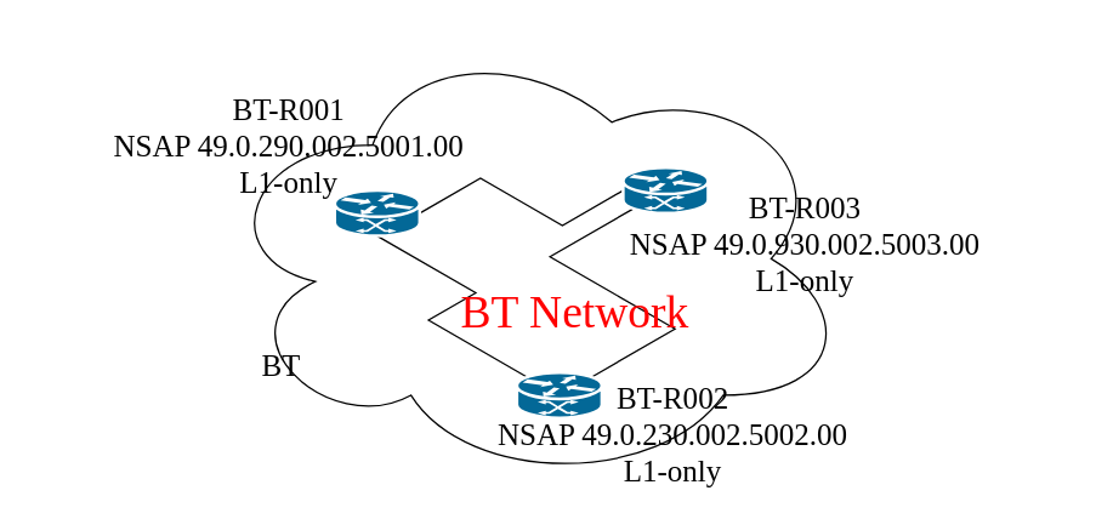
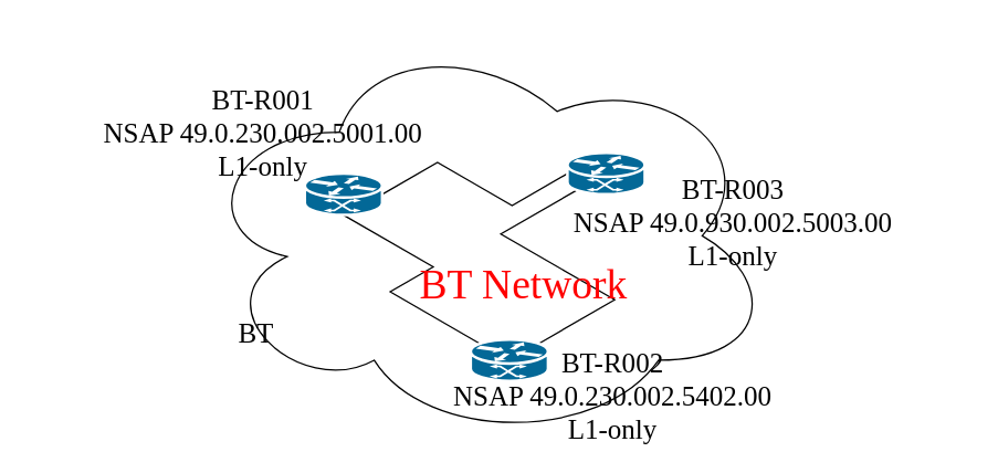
  <mxCell id="0" />
  <mxCell id="1" parent="0" />
  <mxCell id="2" value="" style="ellipse;shape=cloud;whiteSpace=wrap;html=1;fontFamily=Times New Roman;" parent="1" vertex="1"><mxGeometry x="140" y="20" width="420" height="300" as="geometry" /></mxCell>
  <mxCell id="3" style="rounded=0;orthogonalLoop=1;jettySize=auto;html=1;exitX=0.5;exitY=1;exitDx=0;exitDy=0;exitPerimeter=0;entryX=0.12;entryY=0.1;entryDx=0;entryDy=0;entryPerimeter=0;endArrow=none;endFill=0;edgeStyle=isometricEdgeStyle;elbow=vertical;fontFamily=Times New Roman;" parent="1" source="5" target="7" edge="1"><mxGeometry relative="1" as="geometry" /></mxCell>
  <mxCell id="4" style="edgeStyle=isometricEdgeStyle;rounded=0;orthogonalLoop=1;jettySize=auto;html=1;exitX=1;exitY=0.5;exitDx=0;exitDy=0;exitPerimeter=0;entryX=0;entryY=0.5;entryDx=0;entryDy=0;entryPerimeter=0;endArrow=none;endFill=0;jumpSize=6;fontFamily=Times New Roman;" parent="1" source="5" target="8" edge="1"><mxGeometry relative="1" as="geometry" /></mxCell>
  <mxCell id="5" value="" style="shape=mxgraph.cisco.routers.atm_router;html=1;pointerEvents=1;dashed=0;fillColor=#036897;strokeColor=#ffffff;strokeWidth=2;verticalLabelPosition=bottom;verticalAlign=top;align=center;outlineConnect=0;fontFamily=Times New Roman;" parent="1" vertex="1"><mxGeometry x="220" y="125" width="56" height="30" as="geometry" /></mxCell>
  <mxCell id="6" style="edgeStyle=isometricEdgeStyle;rounded=0;orthogonalLoop=1;jettySize=auto;html=1;exitX=0.88;exitY=0.1;exitDx=0;exitDy=0;exitPerimeter=0;entryX=0.12;entryY=0.9;entryDx=0;entryDy=0;entryPerimeter=0;endArrow=none;endFill=0;fontFamily=Times New Roman;" parent="1" source="7" target="8" edge="1"><mxGeometry relative="1" as="geometry" /></mxCell>
  <mxCell id="7" value="" style="shape=mxgraph.cisco.routers.atm_router;html=1;pointerEvents=1;dashed=0;fillColor=#036897;strokeColor=#ffffff;strokeWidth=2;verticalLabelPosition=bottom;verticalAlign=top;align=center;outlineConnect=0;fontFamily=Times New Roman;" parent="1" vertex="1"><mxGeometry x="340" y="245" width="56" height="30" as="geometry" /></mxCell>
  <mxCell id="8" value="" style="shape=mxgraph.cisco.routers.atm_router;html=1;pointerEvents=1;dashed=0;fillColor=#036897;strokeColor=#ffffff;strokeWidth=2;verticalLabelPosition=bottom;verticalAlign=top;align=center;outlineConnect=0;fontFamily=Times New Roman;" parent="1" vertex="1"><mxGeometry x="410" y="110" width="56" height="30" as="geometry" /></mxCell>
  <mxCell id="9" value="BT" style="text;html=1;strokeColor=none;fillColor=none;align=center;verticalAlign=middle;whiteSpace=wrap;rounded=0;fontSize=20;fontFamily=Times New Roman;" parent="1" vertex="1"><mxGeometry x="165" y="230" width="40" height="20" as="geometry" /></mxCell>
- <mxCell id="10" value="BT-R001&lt;br&gt;NSAP 49.0.290.002.5001.00&lt;br&gt;L1-only" style="text;html=1;strokeColor=none;fillColor=none;align=center;verticalAlign=middle;whiteSpace=wrap;rounded=0;fontSize=20;fontFamily=Times New Roman;" parent="1" vertex="1"><mxGeometry x="20" y="85" width="340" height="20" as="geometry" /></mxCell>
+ <mxCell id="10" value="BT-R001&lt;br&gt;NSAP 49.0.230.002.5001.00&lt;br&gt;L1-only" style="text;html=1;strokeColor=none;fillColor=none;align=center;verticalAlign=middle;whiteSpace=wrap;rounded=0;fontSize=20;fontFamily=Times New Roman;" parent="1" vertex="1"><mxGeometry x="20" y="85" width="340" height="20" as="geometry" /></mxCell>
  <mxCell id="11" value="BT Network" style="text;html=1;strokeColor=none;fillColor=none;align=center;verticalAlign=middle;whiteSpace=wrap;rounded=0;fontSize=30;fontFamily=Times New Roman;fontColor=#FF0000;" parent="1" vertex="1"><mxGeometry x="285" y="195" width="187" height="20" as="geometry" /></mxCell>
  <mxCell id="12" value="BT-R003&lt;br&gt;NSAP 49.0.930.002.5003.00&lt;br&gt;L1-only" style="text;html=1;strokeColor=none;fillColor=none;align=center;verticalAlign=middle;whiteSpace=wrap;rounded=0;fontSize=20;fontFamily=Times New Roman;" parent="1" vertex="1"><mxGeometry x="360" y="150" width="340" height="20" as="geometry" /></mxCell>
- <mxCell id="13" value="BT-R002&lt;br&gt;NSAP 49.0.230.002.5002.00&lt;br&gt;L1-only" style="text;html=1;strokeColor=none;fillColor=none;align=center;verticalAlign=middle;whiteSpace=wrap;rounded=0;fontSize=20;fontFamily=Times New Roman;" parent="1" vertex="1"><mxGeometry x="273" y="275" width="340" height="20" as="geometry" /></mxCell>
+ <mxCell id="13" value="BT-R002&lt;br&gt;NSAP 49.0.230.002.5402.00&lt;br&gt;L1-only" style="text;html=1;strokeColor=none;fillColor=none;align=center;verticalAlign=middle;whiteSpace=wrap;rounded=0;fontSize=20;fontFamily=Times New Roman;" parent="1" vertex="1"><mxGeometry x="273" y="275" width="340" height="20" as="geometry" /></mxCell>
